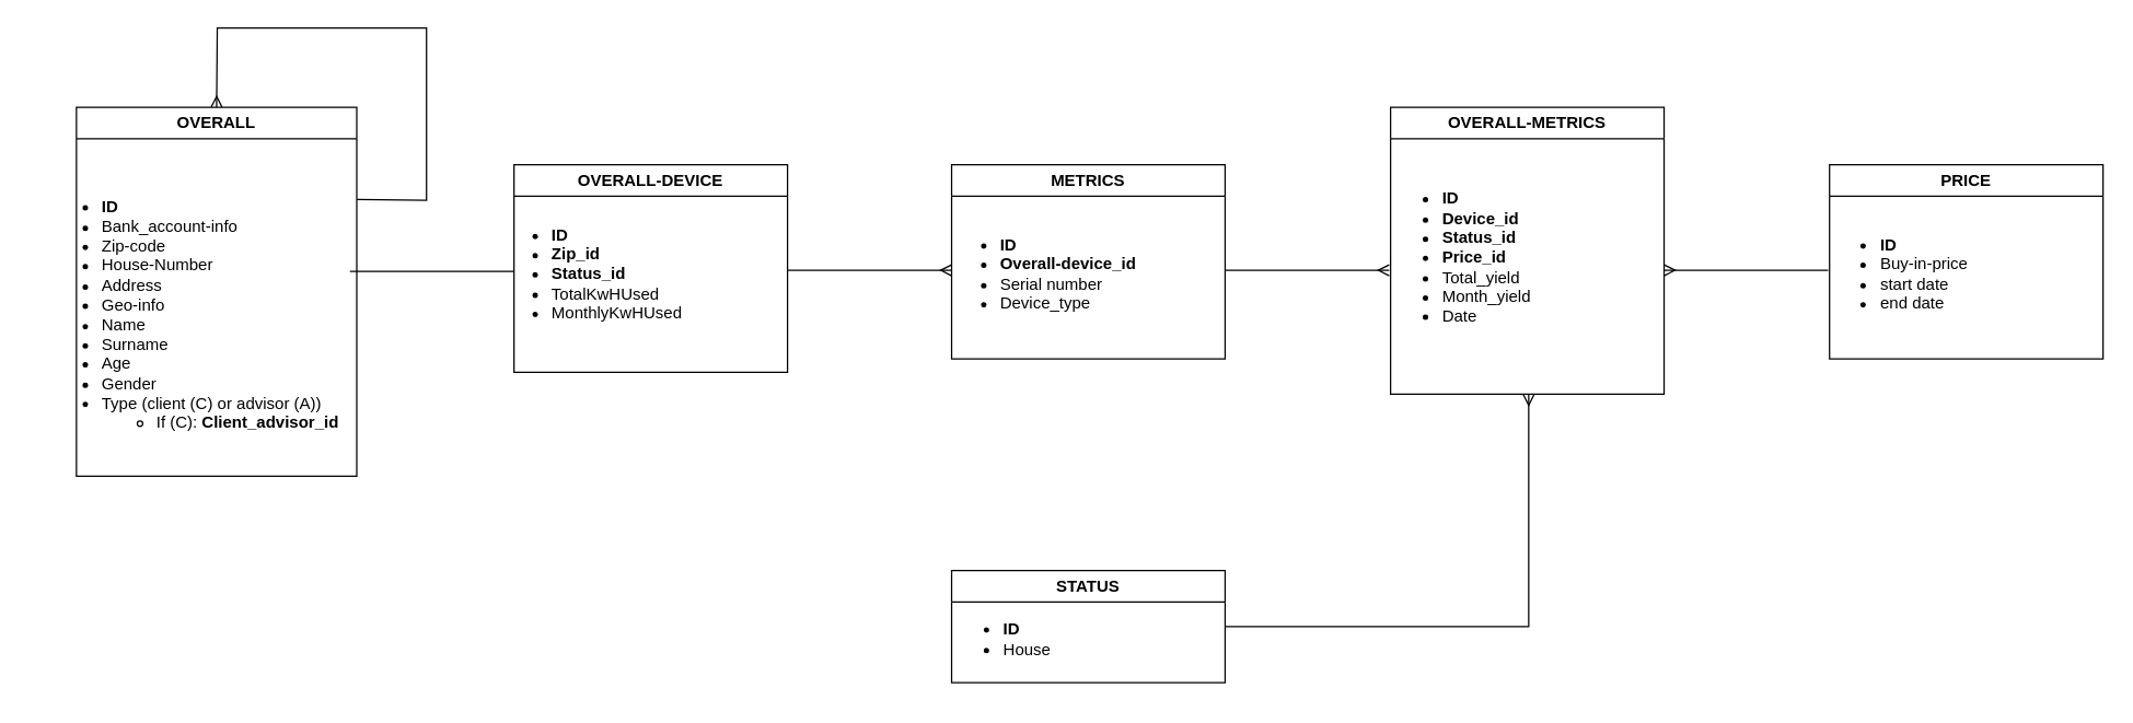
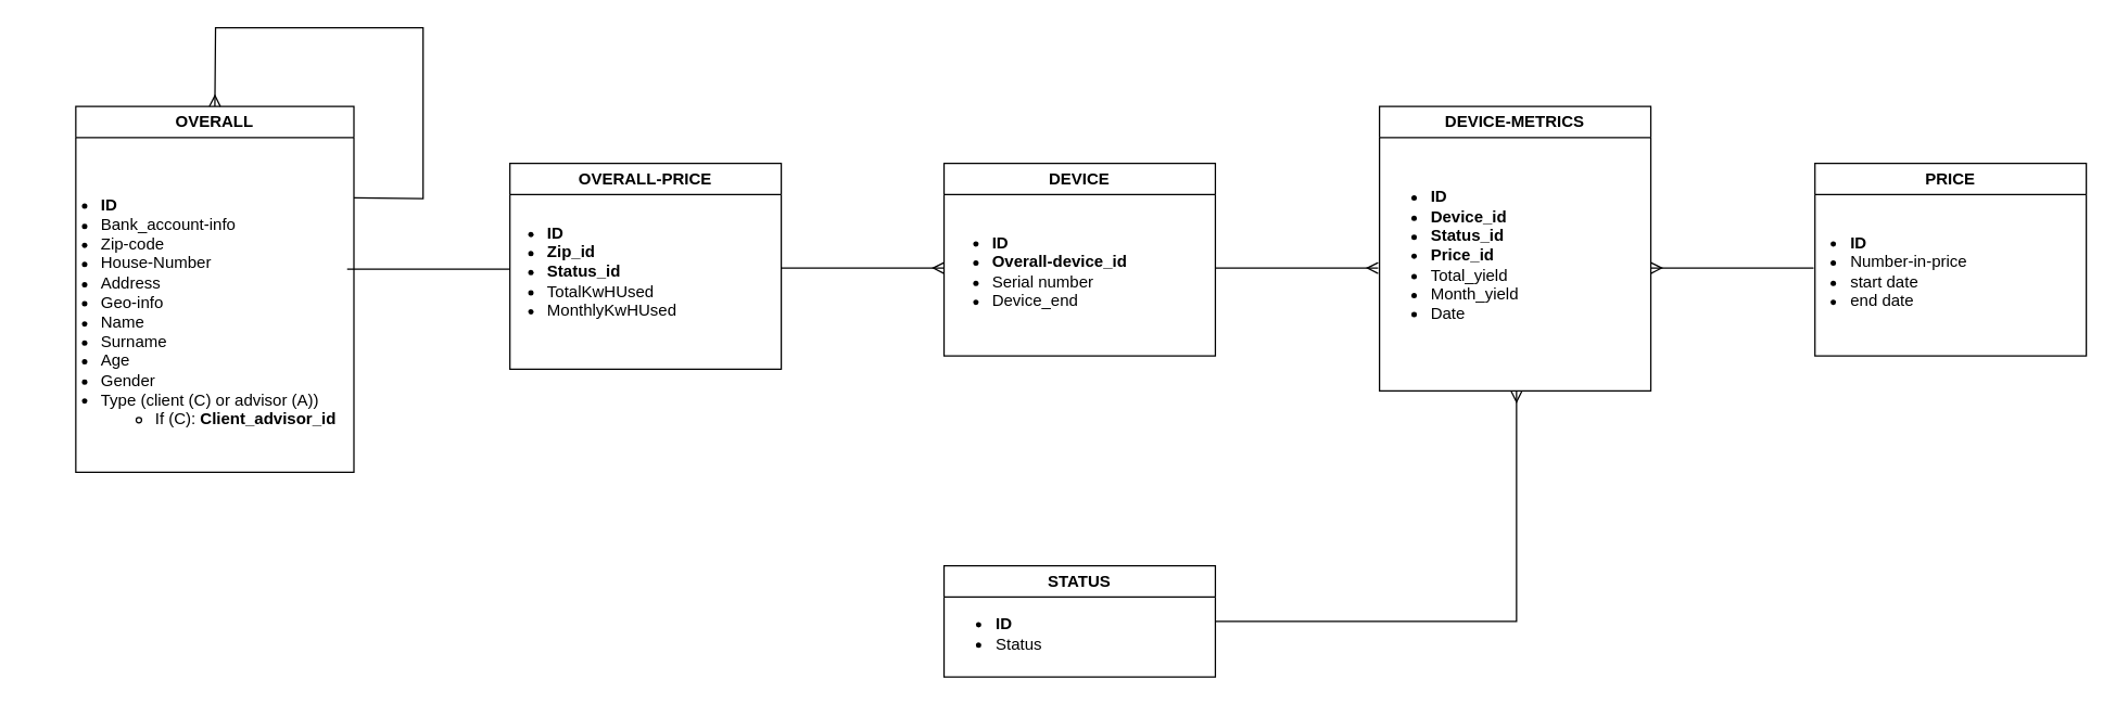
  <mxCell id="0" />
  <mxCell id="1" parent="0" />
  <mxCell id="2" value="OVERALL" style="swimlane;whiteSpace=wrap;html=1;" parent="1" vertex="1"><mxGeometry x="55" y="78" width="205" height="270" as="geometry" /></mxCell>
  <mxCell id="3" value="&lt;div style=&quot;text-align: left;&quot;&gt;&lt;ul&gt;&lt;li&gt;&lt;b&gt;ID&lt;/b&gt;&lt;/li&gt;&lt;li&gt;&lt;span style=&quot;background-color: initial;&quot;&gt;Bank_account-info&lt;/span&gt;&lt;br&gt;&lt;/li&gt;&lt;li&gt;Zip-code&lt;/li&gt;&lt;li&gt;House-Number&lt;/li&gt;&lt;li&gt;Address&lt;/li&gt;&lt;li&gt;Geo-info&lt;/li&gt;&lt;li&gt;Name&lt;/li&gt;&lt;li&gt;Surname&lt;/li&gt;&lt;li&gt;Age&lt;/li&gt;&lt;li&gt;Gender&lt;/li&gt;&lt;li&gt;Type (client (C) or advisor (A))&lt;/li&gt;&lt;ul&gt;&lt;li&gt;If (C): &lt;b&gt;Client_advisor_id&lt;/b&gt;&lt;/li&gt;&lt;/ul&gt;&lt;/ul&gt;&lt;/div&gt;" style="text;html=1;align=center;verticalAlign=middle;resizable=0;points=[];autosize=1;strokeColor=none;fillColor=none;" parent="2" vertex="1"><mxGeometry x="-35" y="12" width="240" height="280" as="geometry" /></mxCell>
- <mxCell id="4" value="OVERALL-DEVICE" style="swimlane;whiteSpace=wrap;html=1;" parent="1" vertex="1"><mxGeometry x="375" y="120" width="200" height="152" as="geometry" /></mxCell>
+ <mxCell id="4" value="OVERALL-PRICE" style="swimlane;whiteSpace=wrap;html=1;" parent="1" vertex="1"><mxGeometry x="375" y="120" width="200" height="152" as="geometry" /></mxCell>
  <mxCell id="5" value="&lt;div style=&quot;text-align: left;&quot;&gt;&lt;ul&gt;&lt;li&gt;&lt;b&gt;ID&lt;/b&gt;&lt;/li&gt;&lt;li&gt;&lt;b&gt;Zip_id&lt;/b&gt;&lt;/li&gt;&lt;li&gt;&lt;b&gt;Status_id&lt;/b&gt;&lt;/li&gt;&lt;li&gt;TotalKwHUsed&lt;/li&gt;&lt;li&gt;MonthlyKwHUsed&lt;/li&gt;&lt;/ul&gt;&lt;/div&gt;" style="text;html=1;align=center;verticalAlign=middle;resizable=0;points=[];autosize=1;strokeColor=none;fillColor=none;" parent="4" vertex="1"><mxGeometry x="-25" y="10" width="160" height="140" as="geometry" /></mxCell>
- <mxCell id="6" value="METRICS" style="swimlane;whiteSpace=wrap;html=1;background=white;" parent="1" vertex="1"><mxGeometry x="695" y="120" width="200" height="142" as="geometry" /></mxCell>
- <mxCell id="7" value="&lt;div style=&quot;text-align: left;&quot;&gt;&lt;ul&gt;&lt;li&gt;&lt;b&gt;ID&lt;/b&gt;&lt;/li&gt;&lt;li&gt;&lt;b&gt;Overall-device_id&lt;/b&gt;&lt;/li&gt;&lt;li&gt;&lt;span style=&quot;background-color: initial;&quot;&gt;Serial number&lt;/span&gt;&lt;br&gt;&lt;/li&gt;&lt;li&gt;Device_type&lt;/li&gt;&lt;/ul&gt;&lt;/div&gt;" style="text;html=1;align=center;verticalAlign=middle;resizable=0;points=[];autosize=1;strokeColor=none;fillColor=none;" parent="6" vertex="1"><mxGeometry x="-15" y="20" width="160" height="120" as="geometry" /></mxCell>
- <mxCell id="8" value="OVERALL-METRICS" style="swimlane;whiteSpace=wrap;html=1;" parent="1" vertex="1"><mxGeometry x="1016" y="78" width="200" height="210" as="geometry" /></mxCell>
+ <mxCell id="6" value="DEVICE" style="swimlane;whiteSpace=wrap;html=1;background=white;" parent="1" vertex="1"><mxGeometry x="695" y="120" width="200" height="142" as="geometry" /></mxCell>
+ <mxCell id="7" value="&lt;div style=&quot;text-align: left;&quot;&gt;&lt;ul&gt;&lt;li&gt;&lt;b&gt;ID&lt;/b&gt;&lt;/li&gt;&lt;li&gt;&lt;b&gt;Overall-device_id&lt;/b&gt;&lt;/li&gt;&lt;li&gt;&lt;span style=&quot;background-color: initial;&quot;&gt;Serial number&lt;/span&gt;&lt;br&gt;&lt;/li&gt;&lt;li&gt;Device_end&lt;/li&gt;&lt;/ul&gt;&lt;/div&gt;" style="text;html=1;align=center;verticalAlign=middle;resizable=0;points=[];autosize=1;strokeColor=none;fillColor=none;" parent="6" vertex="1"><mxGeometry x="-15" y="20" width="160" height="120" as="geometry" /></mxCell>
+ <mxCell id="8" value="DEVICE-METRICS" style="swimlane;whiteSpace=wrap;html=1;" parent="1" vertex="1"><mxGeometry x="1016" y="78" width="200" height="210" as="geometry" /></mxCell>
  <mxCell id="9" value="&lt;div style=&quot;text-align: left;&quot;&gt;&lt;ul&gt;&lt;li&gt;&lt;b&gt;ID&lt;/b&gt;&lt;/li&gt;&lt;li&gt;&lt;b&gt;Device_id&lt;/b&gt;&lt;/li&gt;&lt;li&gt;&lt;b&gt;Status_id&lt;/b&gt;&lt;/li&gt;&lt;li&gt;&lt;b&gt;Price_id&lt;/b&gt;&lt;/li&gt;&lt;li&gt;Total_yield&lt;/li&gt;&lt;li&gt;Month_yield&lt;/li&gt;&lt;li&gt;Date&lt;/li&gt;&lt;/ul&gt;&lt;/div&gt;" style="text;html=1;align=center;verticalAlign=middle;resizable=0;points=[];autosize=1;strokeColor=none;fillColor=none;" parent="8" vertex="1"><mxGeometry x="-15" y="20" width="130" height="180" as="geometry" /></mxCell>
  <mxCell id="10" value="" style="edgeStyle=entityRelationEdgeStyle;fontSize=12;html=1;endArrow=none;" parent="1" edge="1"><mxGeometry width="100" height="100" relative="1" as="geometry"><mxPoint x="255" y="198" as="sourcePoint" /><mxPoint x="375" y="198" as="targetPoint" /></mxGeometry></mxCell>
  <mxCell id="11" value="STATUS" style="swimlane;whiteSpace=wrap;html=1;" parent="1" vertex="1"><mxGeometry x="695" y="417" width="200" height="82" as="geometry" /></mxCell>
- <mxCell id="12" value="&lt;div style=&quot;text-align: left;&quot;&gt;&lt;ul&gt;&lt;li&gt;&lt;b&gt;ID&lt;/b&gt;&lt;/li&gt;&lt;li&gt;&lt;span style=&quot;background-color: initial;&quot;&gt;House&lt;/span&gt;&lt;br&gt;&lt;/li&gt;&lt;/ul&gt;&lt;/div&gt;" style="text;html=1;align=center;verticalAlign=middle;resizable=0;points=[];autosize=1;strokeColor=none;fillColor=none;" parent="11" vertex="1"><mxGeometry x="-15" y="10" width="100" height="80" as="geometry" /></mxCell>
+ <mxCell id="12" value="&lt;div style=&quot;text-align: left;&quot;&gt;&lt;ul&gt;&lt;li&gt;&lt;b&gt;ID&lt;/b&gt;&lt;/li&gt;&lt;li&gt;&lt;span style=&quot;background-color: initial;&quot;&gt;Status&lt;/span&gt;&lt;br&gt;&lt;/li&gt;&lt;/ul&gt;&lt;/div&gt;" style="text;html=1;align=center;verticalAlign=middle;resizable=0;points=[];autosize=1;strokeColor=none;fillColor=none;" parent="11" vertex="1"><mxGeometry x="-15" y="10" width="100" height="80" as="geometry" /></mxCell>
  <mxCell id="13" value="PRICE" style="swimlane;whiteSpace=wrap;html=1;" parent="1" vertex="1"><mxGeometry x="1337" y="120" width="200" height="142" as="geometry" /></mxCell>
- <mxCell id="14" value="&lt;div style=&quot;text-align: left;&quot;&gt;&lt;ul&gt;&lt;li&gt;&lt;b&gt;ID&lt;/b&gt;&lt;/li&gt;&lt;li&gt;Buy-in-price&lt;/li&gt;&lt;li&gt;start date&lt;/li&gt;&lt;li&gt;end date&lt;/li&gt;&lt;/ul&gt;&lt;/div&gt;" style="text;html=1;align=center;verticalAlign=middle;resizable=0;points=[];autosize=1;strokeColor=none;fillColor=none;" parent="13" vertex="1"><mxGeometry x="-16" y="20" width="130" height="120" as="geometry" /></mxCell>
+ <mxCell id="14" value="&lt;div style=&quot;text-align: left;&quot;&gt;&lt;ul&gt;&lt;li&gt;&lt;b&gt;ID&lt;/b&gt;&lt;/li&gt;&lt;li&gt;Number-in-price&lt;/li&gt;&lt;li&gt;start date&lt;/li&gt;&lt;li&gt;end date&lt;/li&gt;&lt;/ul&gt;&lt;/div&gt;" style="text;html=1;align=center;verticalAlign=middle;resizable=0;points=[];autosize=1;strokeColor=none;fillColor=none;" parent="13" vertex="1"><mxGeometry x="-16" y="20" width="130" height="120" as="geometry" /></mxCell>
  <mxCell id="15" value="" style="edgeStyle=entityRelationEdgeStyle;fontSize=12;html=1;startArrow=ERmany;endArrow=none;" parent="1" edge="1"><mxGeometry width="100" height="100" relative="1" as="geometry"><mxPoint x="1216" y="197.23" as="sourcePoint" /><mxPoint x="1336" y="197.23" as="targetPoint" /></mxGeometry></mxCell>
  <mxCell id="16" value="" style="edgeStyle=entityRelationEdgeStyle;fontSize=12;html=1;startArrow=none;endArrow=ERmany;" parent="1" edge="1"><mxGeometry width="100" height="100" relative="1" as="geometry"><mxPoint x="575" y="197.23" as="sourcePoint" /><mxPoint x="695" y="197.23" as="targetPoint" /></mxGeometry></mxCell>
  <mxCell id="17" value="" style="edgeStyle=entityRelationEdgeStyle;fontSize=12;html=1;startArrow=none;endArrow=ERmany;" parent="1" edge="1"><mxGeometry width="100" height="100" relative="1" as="geometry"><mxPoint x="895" y="197.23" as="sourcePoint" /><mxPoint x="1015" y="197.23" as="targetPoint" /></mxGeometry></mxCell>
  <mxCell id="18" value="" style="endArrow=none;html=1;rounded=0;startArrow=none;endArrow=ERmany;exitX=1;exitY=0.5;exitDx=0;exitDy=0;entryX=0.5;entryY=1;entryDx=0;entryDy=0;" parent="1" source="11" edge="1"><mxGeometry relative="1" as="geometry"><mxPoint x="1337" y="468" as="sourcePoint" /><mxPoint x="1117" y="288" as="targetPoint" /><Array as="points"><mxPoint x="1117" y="458" /></Array></mxGeometry></mxCell>
  <mxCell id="19" value="" style="endArrow=none;html=1;rounded=0;startArrow=none;endArrow=ERmany;exitX=1;exitY=0.25;exitDx=0;exitDy=0;entryX=0.5;entryY=0;entryDx=0;entryDy=0;" parent="1" source="2" target="2" edge="1"><mxGeometry relative="1" as="geometry"><mxPoint x="361" y="40" as="sourcePoint" /><mxPoint x="141" y="-140" as="targetPoint" /><Array as="points"><mxPoint x="311" y="146" /><mxPoint x="311" y="20" /><mxPoint x="158" y="20" /></Array></mxGeometry></mxCell>
